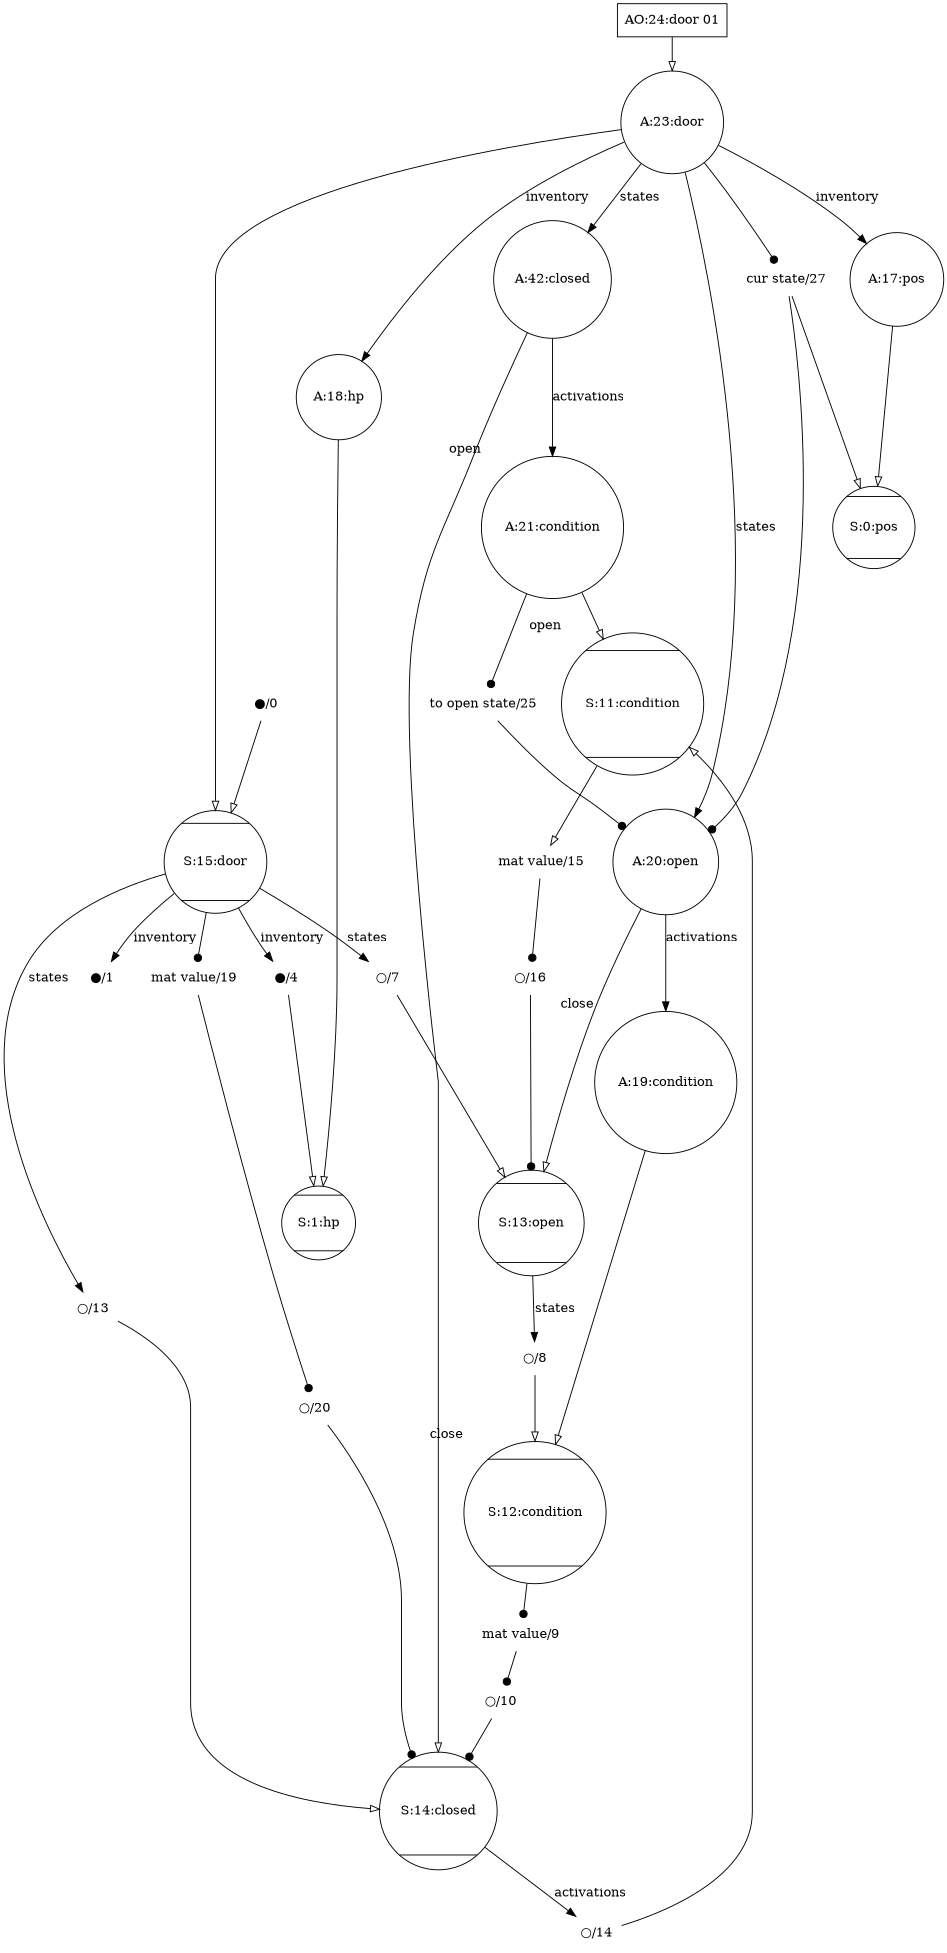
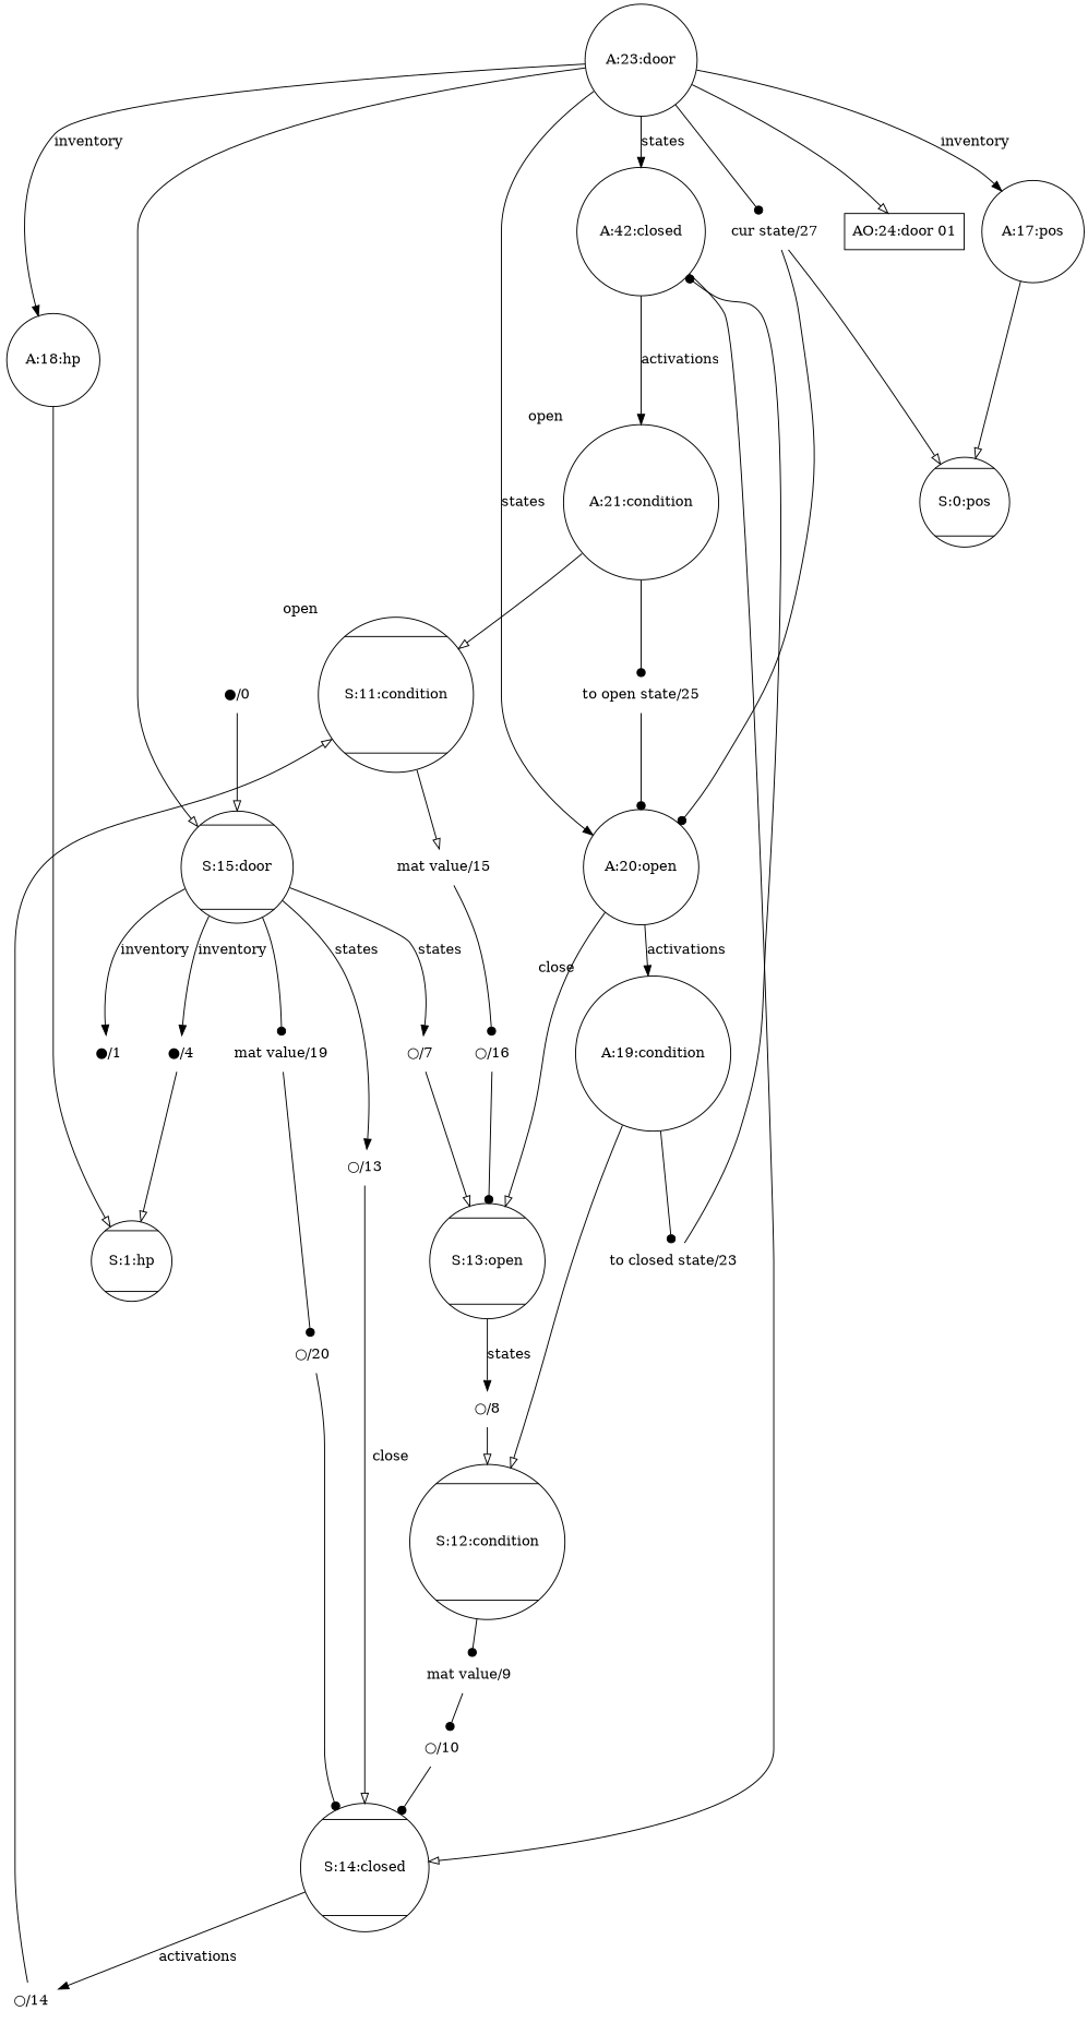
  digraph {
    node [shape=plaintext]
    edge [arrowhead=onormal]
    n1 [label="S:11:condition" shape=Mcircle xlabel=open]
    n2 [label="S:12:condition" shape=Mcircle xlabel=close]
    "S:14:closed" [shape=Mcircle]
    "S:13:open" [shape=Mcircle]
    "S:1:hp" [shape=Mcircle]
    "S:0:pos" [shape=Mcircle]
    "S:15:door" [shape=Mcircle]
    "AO:24:door 01" [shape=box]
    n9 [label="A:19:condition" shape=circle xlabel=close]
    n10 [label="A:21:condition" shape=circle xlabel=open]
    n11 [label="A:42:closed" shape=circle]
    "A:20:open" [shape=circle]
    "A:18:hp" [shape=circle]
    "A:17:pos" [shape=circle]
    "A:23:door" [shape=circle]
    "cur state/27"
    "to open state/25"
+   "to closed state/23"
    "○/20"
    "mat value/19"
    "○/16"
    "mat value/15"
    "○/14"
    "○/13"
    "○/10"
    "mat value/9"
    "○/8"
    "○/7"
    "●/4"
    "●/1"
    "●/0"
    subgraph sub_1 {
      n1
    }
    subgraph sub_2 {
      n2
    }
    subgraph sub_3 {
      "S:14:closed"
      "S:13:open"
      "S:1:hp"
      "S:0:pos"
      "S:15:door"
    }
    subgraph sub_4 {
      "AO:24:door 01"
    }
    subgraph sub_5 {
      n9
    }
    subgraph sub_6 {
      n10
    }
    subgraph sub_7 {
      n11
      "A:20:open"
      "A:18:hp"
      "A:17:pos"
      "A:23:door"
    }
    subgraph sub_8 {
      "cur state/27"
      "to open state/25"
+     "to closed state/23"
      "○/20"
      "mat value/19"
      "○/16"
      "mat value/15"
      "○/14"
      "○/13"
      "○/10"
      "mat value/9"
      "○/8"
      "○/7"
      "●/4"
      "●/1"
      "●/0"
    }
    n1 -> "mat value/15"
    n2 -> "mat value/9" [arrowhead=dot]
    "S:14:closed" -> "○/14" [label=activations arrowhead=""]
    "S:13:open" -> "○/8" [label=states arrowhead=""]
    "S:15:door" -> "mat value/19" [arrowhead=dot]
    "S:15:door" -> "○/13" [label=states arrowhead=""]
    "S:15:door" -> "○/7" [label=states arrowhead=""]
    "S:15:door" -> "●/4" [label=inventory arrowhead=""]
    "S:15:door" -> "●/1" [label=inventory arrowhead=""]
-   "AO:24:door 01" -> "A:23:door"
+   "A:23:door" -> "AO:24:door 01"
    n9 -> n2
+   n9 -> "to closed state/23" [arrowhead=dot]
    n10 -> n1
    n10 -> "to open state/25" [arrowhead=dot]
    n11 -> "S:14:closed"
    n11 -> n10 [label=activations arrowhead=""]
    "A:20:open" -> "S:13:open"
    "A:20:open" -> n9 [label=activations arrowhead=""]
    "A:18:hp" -> "S:1:hp"
    "A:17:pos" -> "S:0:pos"
    "A:23:door" -> "S:15:door"
    "A:23:door" -> n11 [label=states arrowhead=""]
    "A:23:door" -> "A:20:open" [label=states arrowhead=""]
    "A:23:door" -> "A:18:hp" [label=inventory arrowhead=""]
    "A:23:door" -> "A:17:pos" [label=inventory arrowhead=""]
    "A:23:door" -> "cur state/27" [arrowhead=dot]
    "cur state/27" -> "S:0:pos"
    "cur state/27" -> "A:20:open" [arrowhead=dot]
    "to open state/25" -> "A:20:open" [arrowhead=dot]
+   "to closed state/23" -> n11 [arrowhead=dot]
    "○/20" -> "S:14:closed" [arrowhead=dot]
    "mat value/19" -> "○/20" [arrowhead=dot]
    "○/16" -> "S:13:open" [arrowhead=dot]
    "mat value/15" -> "○/16" [arrowhead=dot]
    "○/14" -> n1
    "○/13" -> "S:14:closed"
    "○/10" -> "S:14:closed" [arrowhead=dot]
    "mat value/9" -> "○/10" [arrowhead=dot]
    "○/8" -> n2
    "○/7" -> "S:13:open"
    "●/4" -> "S:1:hp"
    "●/0" -> "S:15:door"
  }
